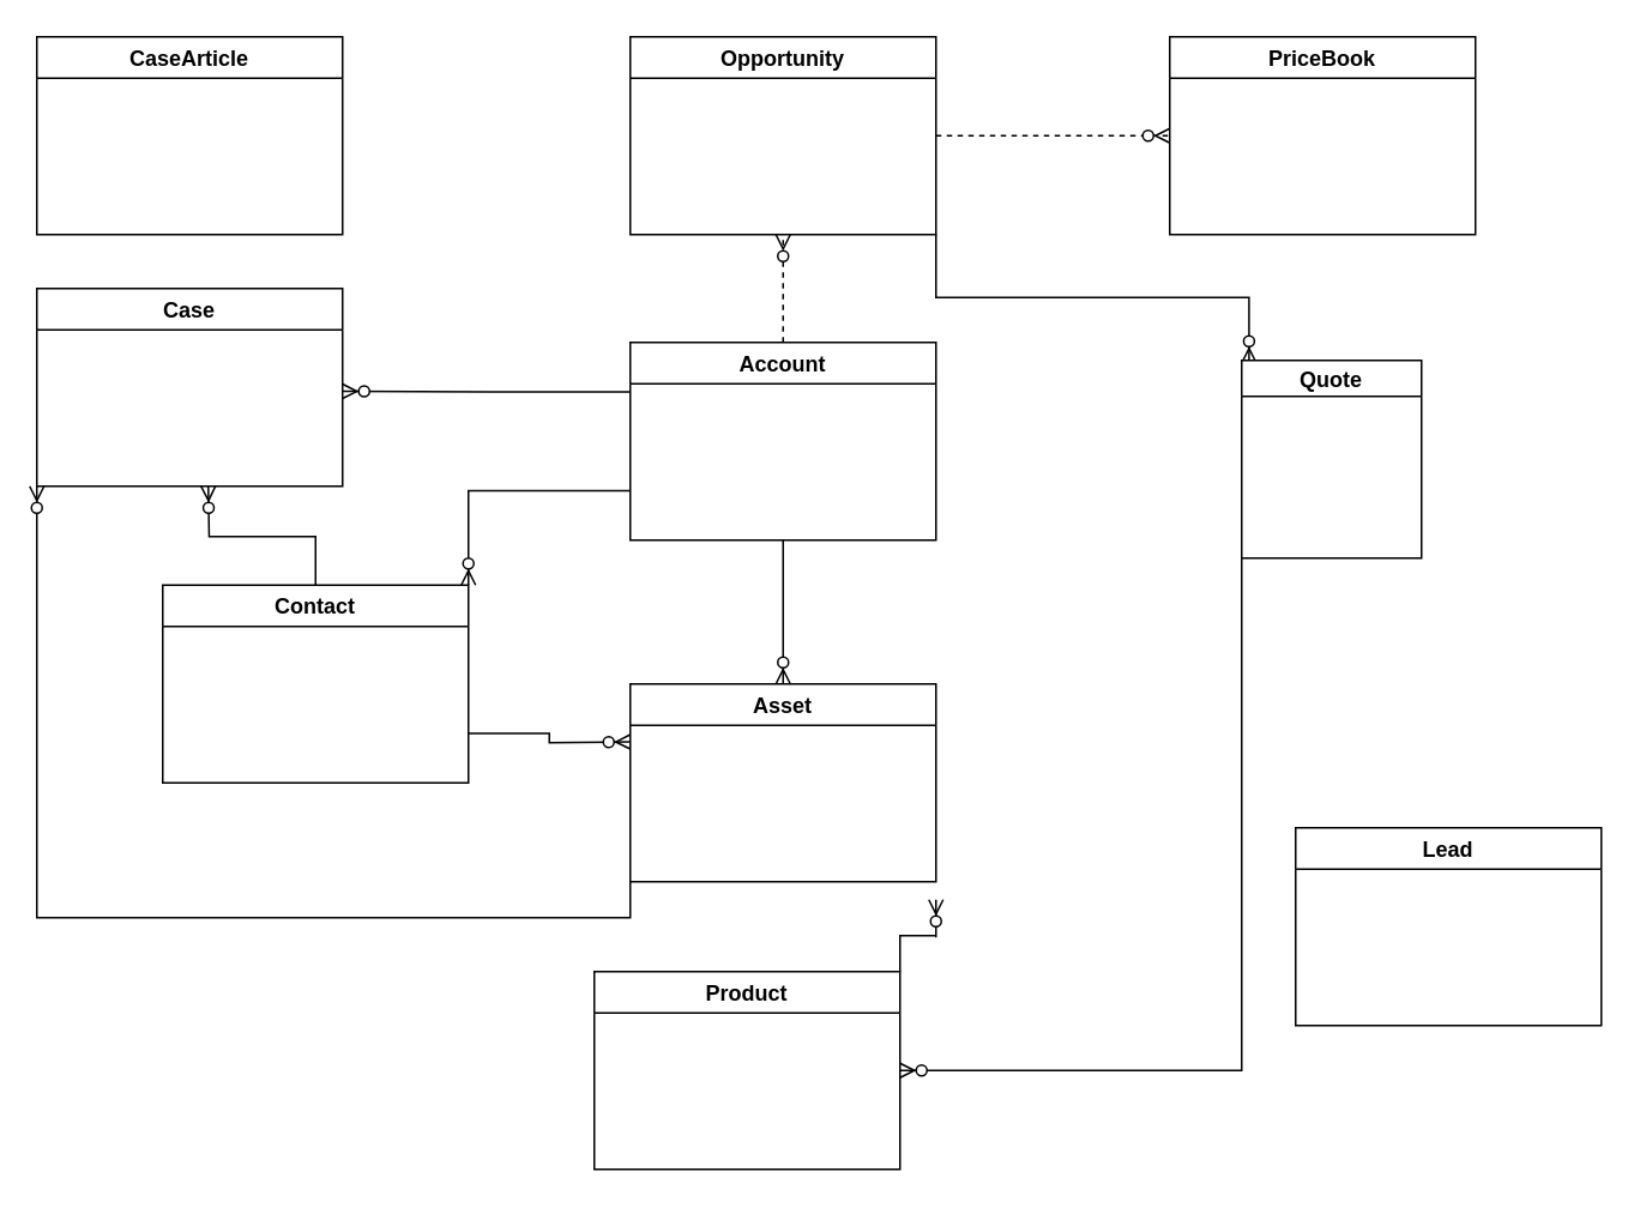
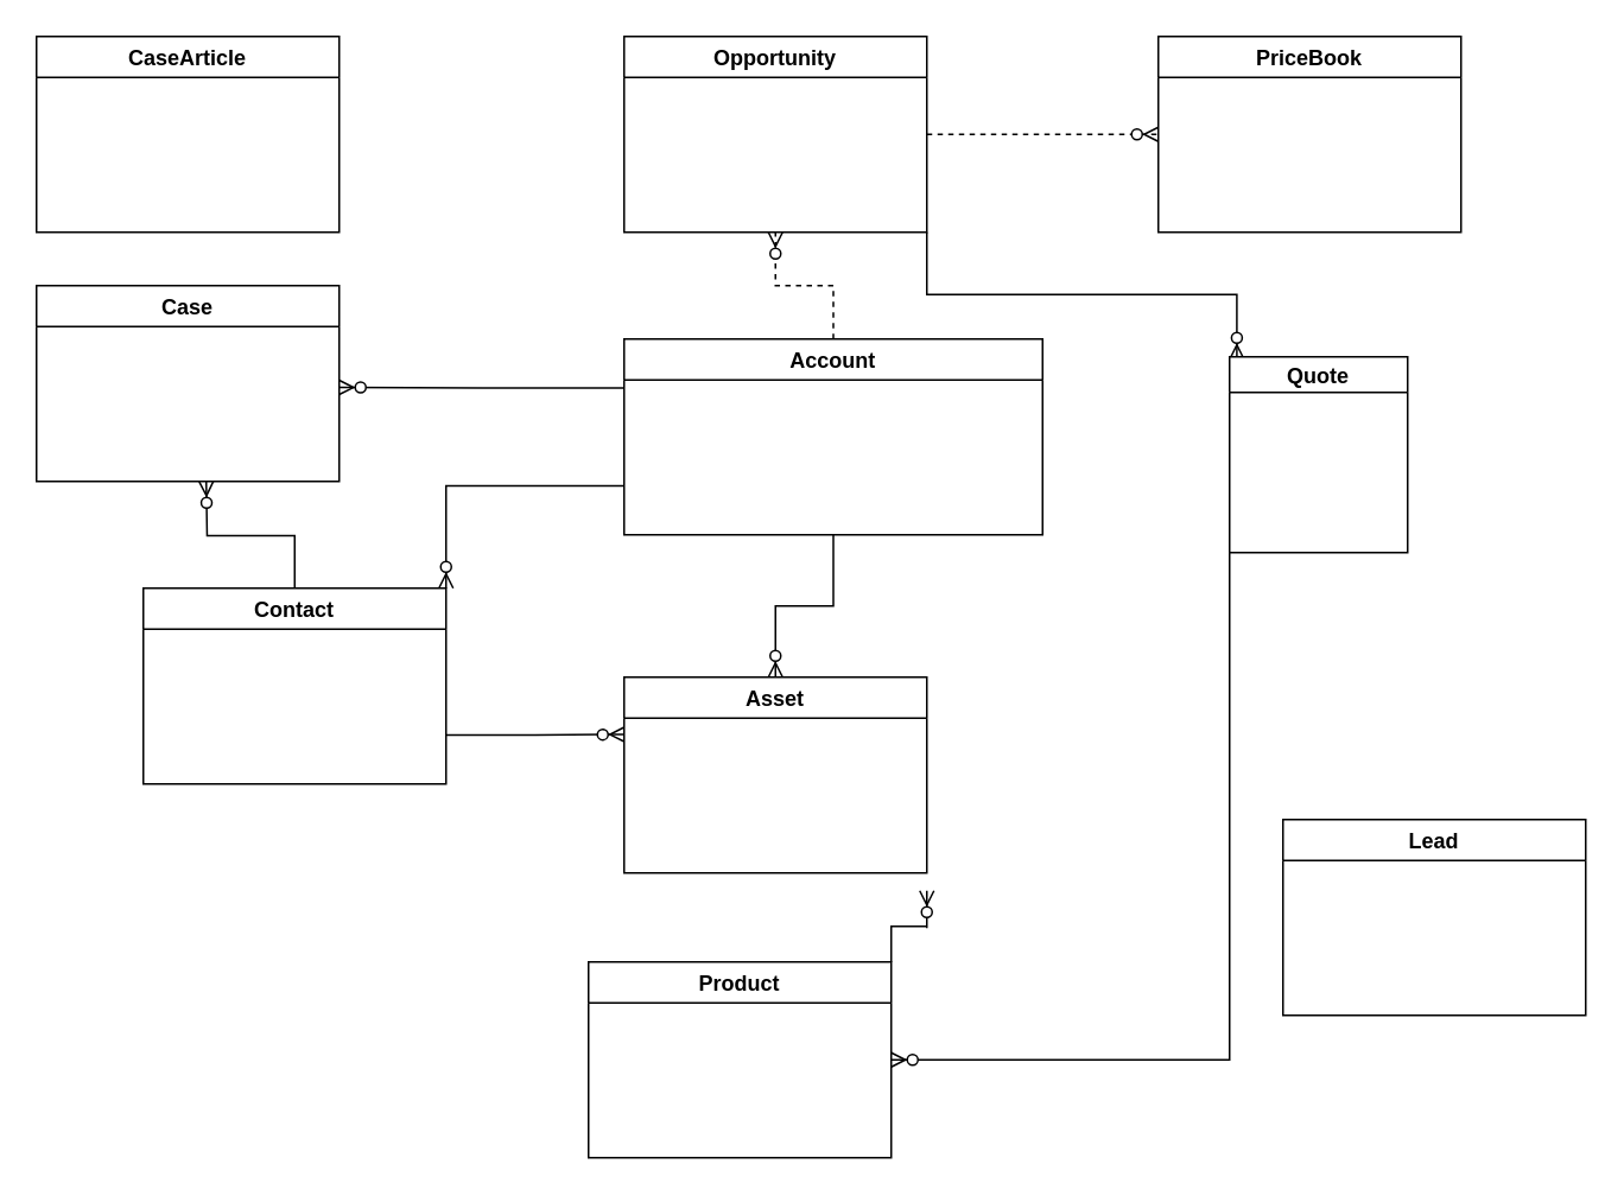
  <mxCell id="0" />
  <mxCell id="1" parent="0" />
  <mxCell id="2" style="edgeStyle=orthogonalEdgeStyle;rounded=0;orthogonalLoop=1;jettySize=auto;html=1;exitX=0.5;exitY=0;exitDx=0;exitDy=0;entryX=0.5;entryY=1;entryDx=0;entryDy=0;fontColor=#FF0526;endArrow=ERzeroToMany;endFill=1;dashed=1;" edge="1" parent="1" source="6" target="9"><mxGeometry relative="1" as="geometry" /></mxCell>
  <mxCell id="3" style="edgeStyle=orthogonalEdgeStyle;rounded=0;orthogonalLoop=1;jettySize=auto;html=1;exitX=0;exitY=0.25;exitDx=0;exitDy=0;fontColor=#FF0526;endArrow=ERzeroToMany;endFill=1;" edge="1" parent="1" source="6"><mxGeometry relative="1" as="geometry"><mxPoint x="190" y="217.167" as="targetPoint" /></mxGeometry></mxCell>
  <mxCell id="4" style="edgeStyle=orthogonalEdgeStyle;rounded=0;orthogonalLoop=1;jettySize=auto;html=1;exitX=0;exitY=0.75;exitDx=0;exitDy=0;entryX=1;entryY=0;entryDx=0;entryDy=0;fontColor=#FF0526;endArrow=ERzeroToMany;endFill=1;" edge="1" parent="1" source="6" target="13"><mxGeometry relative="1" as="geometry" /></mxCell>
  <mxCell id="5" style="edgeStyle=orthogonalEdgeStyle;rounded=0;orthogonalLoop=1;jettySize=auto;html=1;exitX=0.5;exitY=1;exitDx=0;exitDy=0;entryX=0.5;entryY=0;entryDx=0;entryDy=0;fontColor=#FF0526;endArrow=ERzeroToMany;endFill=1;" edge="1" parent="1" source="6" target="22"><mxGeometry relative="1" as="geometry" /></mxCell>
- <mxCell id="6" value="Account" style="swimlane;" vertex="1" parent="1"><mxGeometry x="350" y="190" width="170" height="110" as="geometry" /></mxCell>
+ <mxCell id="6" value="Account" style="swimlane;" vertex="1" parent="1"><mxGeometry x="350" y="190" width="235" height="110" as="geometry" /></mxCell>
  <mxCell id="7" style="edgeStyle=orthogonalEdgeStyle;rounded=0;orthogonalLoop=1;jettySize=auto;html=1;exitX=1;exitY=0.5;exitDx=0;exitDy=0;entryX=0;entryY=0.5;entryDx=0;entryDy=0;fontColor=#FF0526;endArrow=ERzeroToMany;endFill=1;dashed=1;" edge="1" parent="1" source="9" target="14"><mxGeometry relative="1" as="geometry" /></mxCell>
  <mxCell id="8" style="edgeStyle=orthogonalEdgeStyle;rounded=0;orthogonalLoop=1;jettySize=auto;html=1;exitX=1;exitY=1;exitDx=0;exitDy=0;entryX=0.041;entryY=0.012;entryDx=0;entryDy=0;entryPerimeter=0;fontColor=#FF0526;endArrow=ERzeroToMany;endFill=1;" edge="1" parent="1" source="9" target="16"><mxGeometry relative="1" as="geometry" /></mxCell>
  <mxCell id="9" value="Opportunity" style="swimlane;fillColor=#FFFFFF;" vertex="1" parent="1"><mxGeometry x="350" y="20" width="170" height="110" as="geometry" /></mxCell>
  <mxCell id="10" value="Lead" style="swimlane;" vertex="1" parent="1"><mxGeometry x="720" y="460" width="170" height="110" as="geometry" /></mxCell>
  <mxCell id="11" style="edgeStyle=orthogonalEdgeStyle;rounded=0;orthogonalLoop=1;jettySize=auto;html=1;exitX=0.5;exitY=0;exitDx=0;exitDy=0;fontColor=#FF0526;endArrow=ERzeroToMany;endFill=1;" edge="1" parent="1" source="13"><mxGeometry relative="1" as="geometry"><mxPoint x="115.333" y="270" as="targetPoint" /></mxGeometry></mxCell>
  <mxCell id="12" style="edgeStyle=orthogonalEdgeStyle;rounded=0;orthogonalLoop=1;jettySize=auto;html=1;exitX=1;exitY=0.75;exitDx=0;exitDy=0;fontColor=#FF0526;endArrow=ERzeroToMany;endFill=1;" edge="1" parent="1" source="13"><mxGeometry relative="1" as="geometry"><mxPoint x="350" y="412.167" as="targetPoint" /></mxGeometry></mxCell>
- <mxCell id="13" value="Contact" style="swimlane;" vertex="1" parent="1"><mxGeometry x="90" y="325" width="170" height="110" as="geometry" /></mxCell>
+ <mxCell id="13" value="Contact" style="swimlane;" vertex="1" parent="1"><mxGeometry x="80" y="330" width="170" height="110" as="geometry" /></mxCell>
  <mxCell id="14" value="PriceBook" style="swimlane;startSize=23;" vertex="1" parent="1"><mxGeometry x="650" y="20" width="170" height="110" as="geometry" /></mxCell>
  <mxCell id="15" style="edgeStyle=orthogonalEdgeStyle;rounded=0;orthogonalLoop=1;jettySize=auto;html=1;exitX=0;exitY=1;exitDx=0;exitDy=0;entryX=1;entryY=0.5;entryDx=0;entryDy=0;fontColor=#FF0526;endArrow=ERzeroToMany;endFill=1;" edge="1" parent="1" source="16" target="18"><mxGeometry relative="1" as="geometry" /></mxCell>
  <mxCell id="16" value="Quote" style="swimlane;startSize=20;" vertex="1" parent="1"><mxGeometry x="690" y="200" width="100" height="110" as="geometry" /></mxCell>
  <mxCell id="17" style="edgeStyle=orthogonalEdgeStyle;rounded=0;orthogonalLoop=1;jettySize=auto;html=1;exitX=1;exitY=0;exitDx=0;exitDy=0;fontColor=#FF0526;endArrow=ERzeroToMany;endFill=1;" edge="1" parent="1" source="18"><mxGeometry relative="1" as="geometry"><mxPoint x="520" y="500" as="targetPoint" /></mxGeometry></mxCell>
  <mxCell id="18" value="Product" style="swimlane;" vertex="1" parent="1"><mxGeometry x="330" y="540" width="170" height="110" as="geometry" /></mxCell>
  <mxCell id="19" value="CaseArticle" style="swimlane;labelBackgroundColor=none;" vertex="1" parent="1"><mxGeometry x="20" y="20" width="170" height="110" as="geometry" /></mxCell>
  <mxCell id="20" value="Case" style="swimlane;" vertex="1" parent="1"><mxGeometry x="20" y="160" width="170" height="110" as="geometry" /></mxCell>
- <mxCell id="21" style="edgeStyle=orthogonalEdgeStyle;rounded=0;orthogonalLoop=1;jettySize=auto;html=1;exitX=0;exitY=1;exitDx=0;exitDy=0;entryX=0;entryY=1;entryDx=0;entryDy=0;fontColor=#FF0526;endArrow=ERzeroToMany;endFill=1;" edge="1" parent="1" source="22" target="20"><mxGeometry relative="1" as="geometry" /></mxCell>
  <mxCell id="22" value="Asset" style="swimlane;startSize=23;" vertex="1" parent="1"><mxGeometry x="350" y="380" width="170" height="110" as="geometry" /></mxCell>
